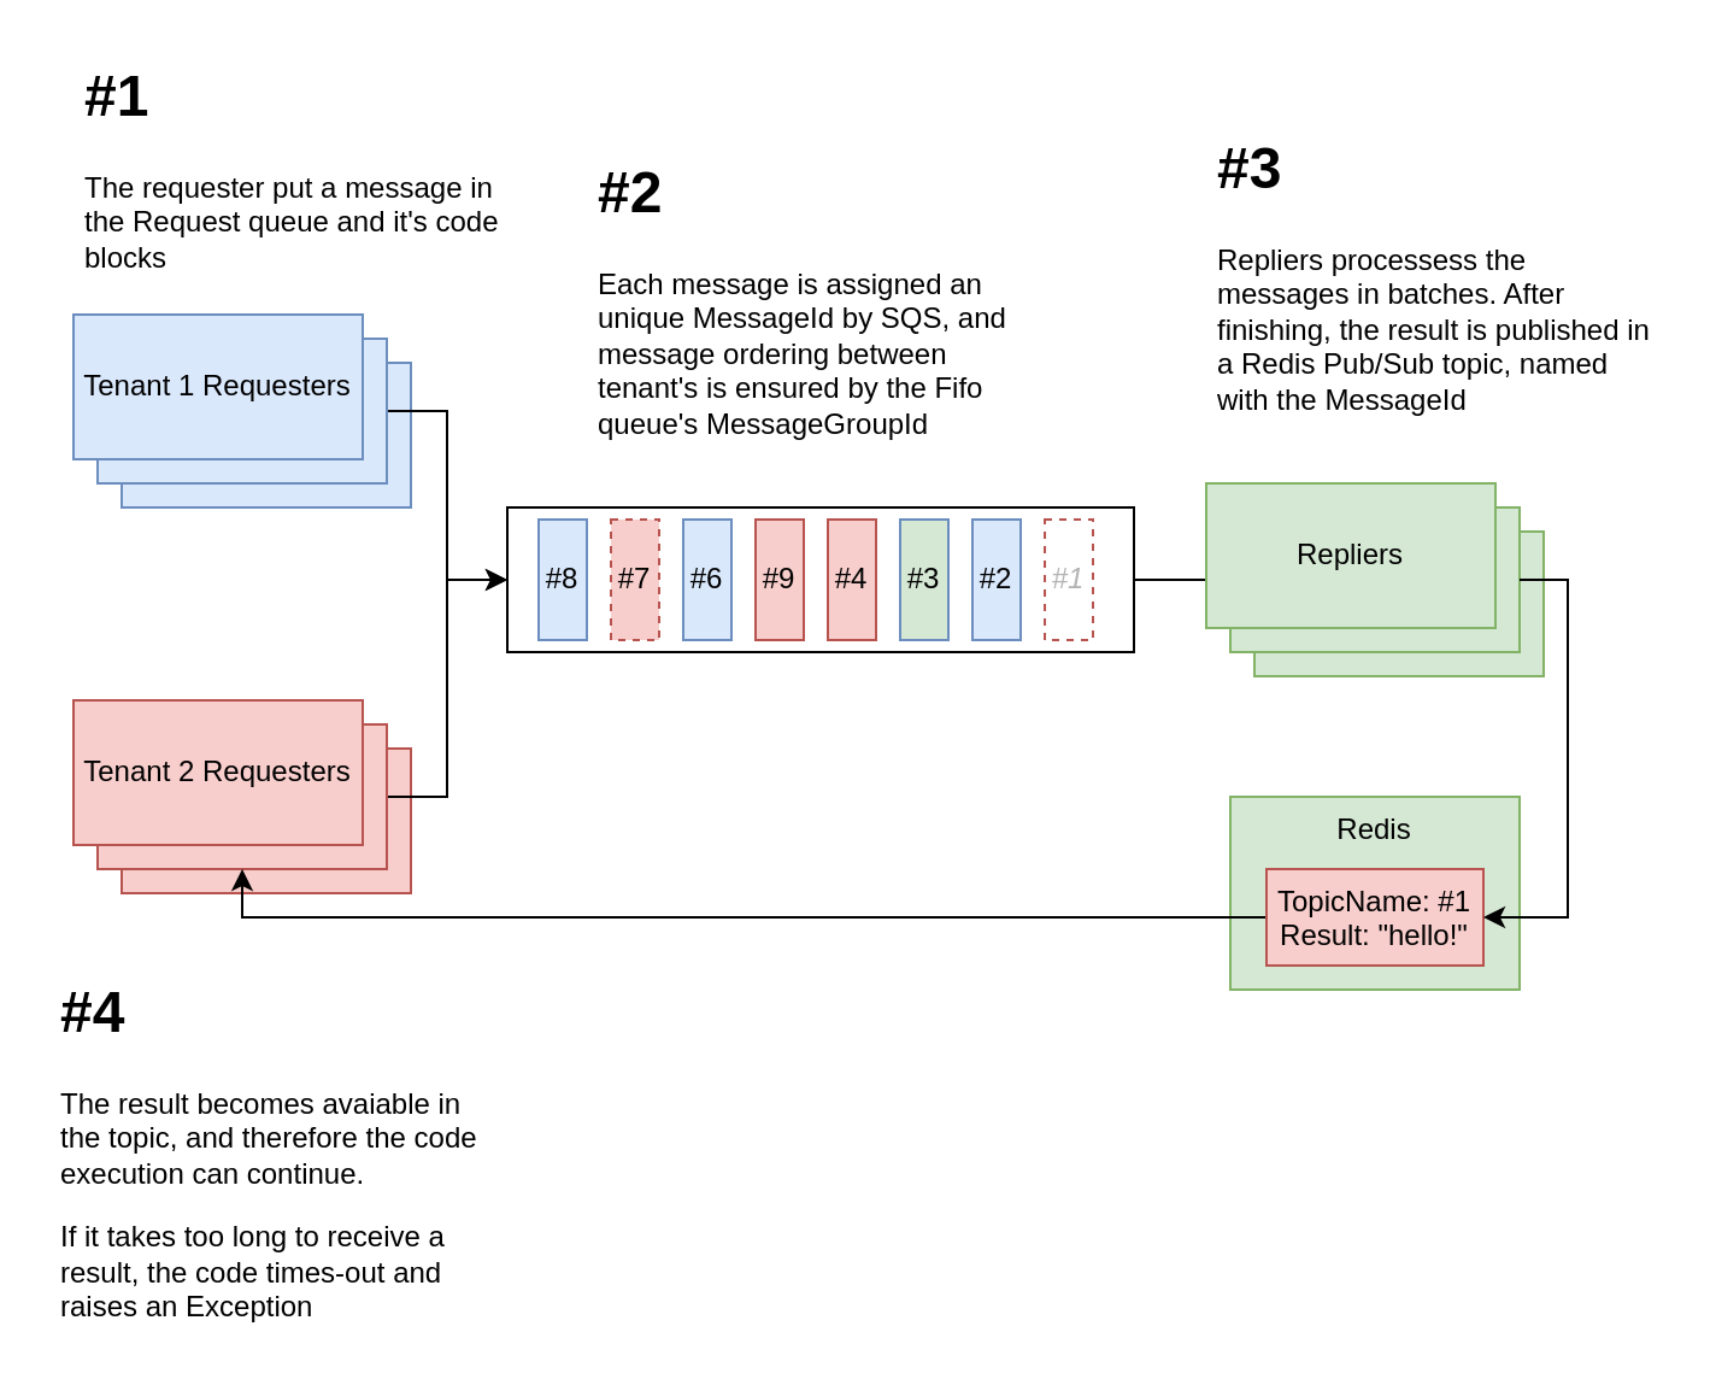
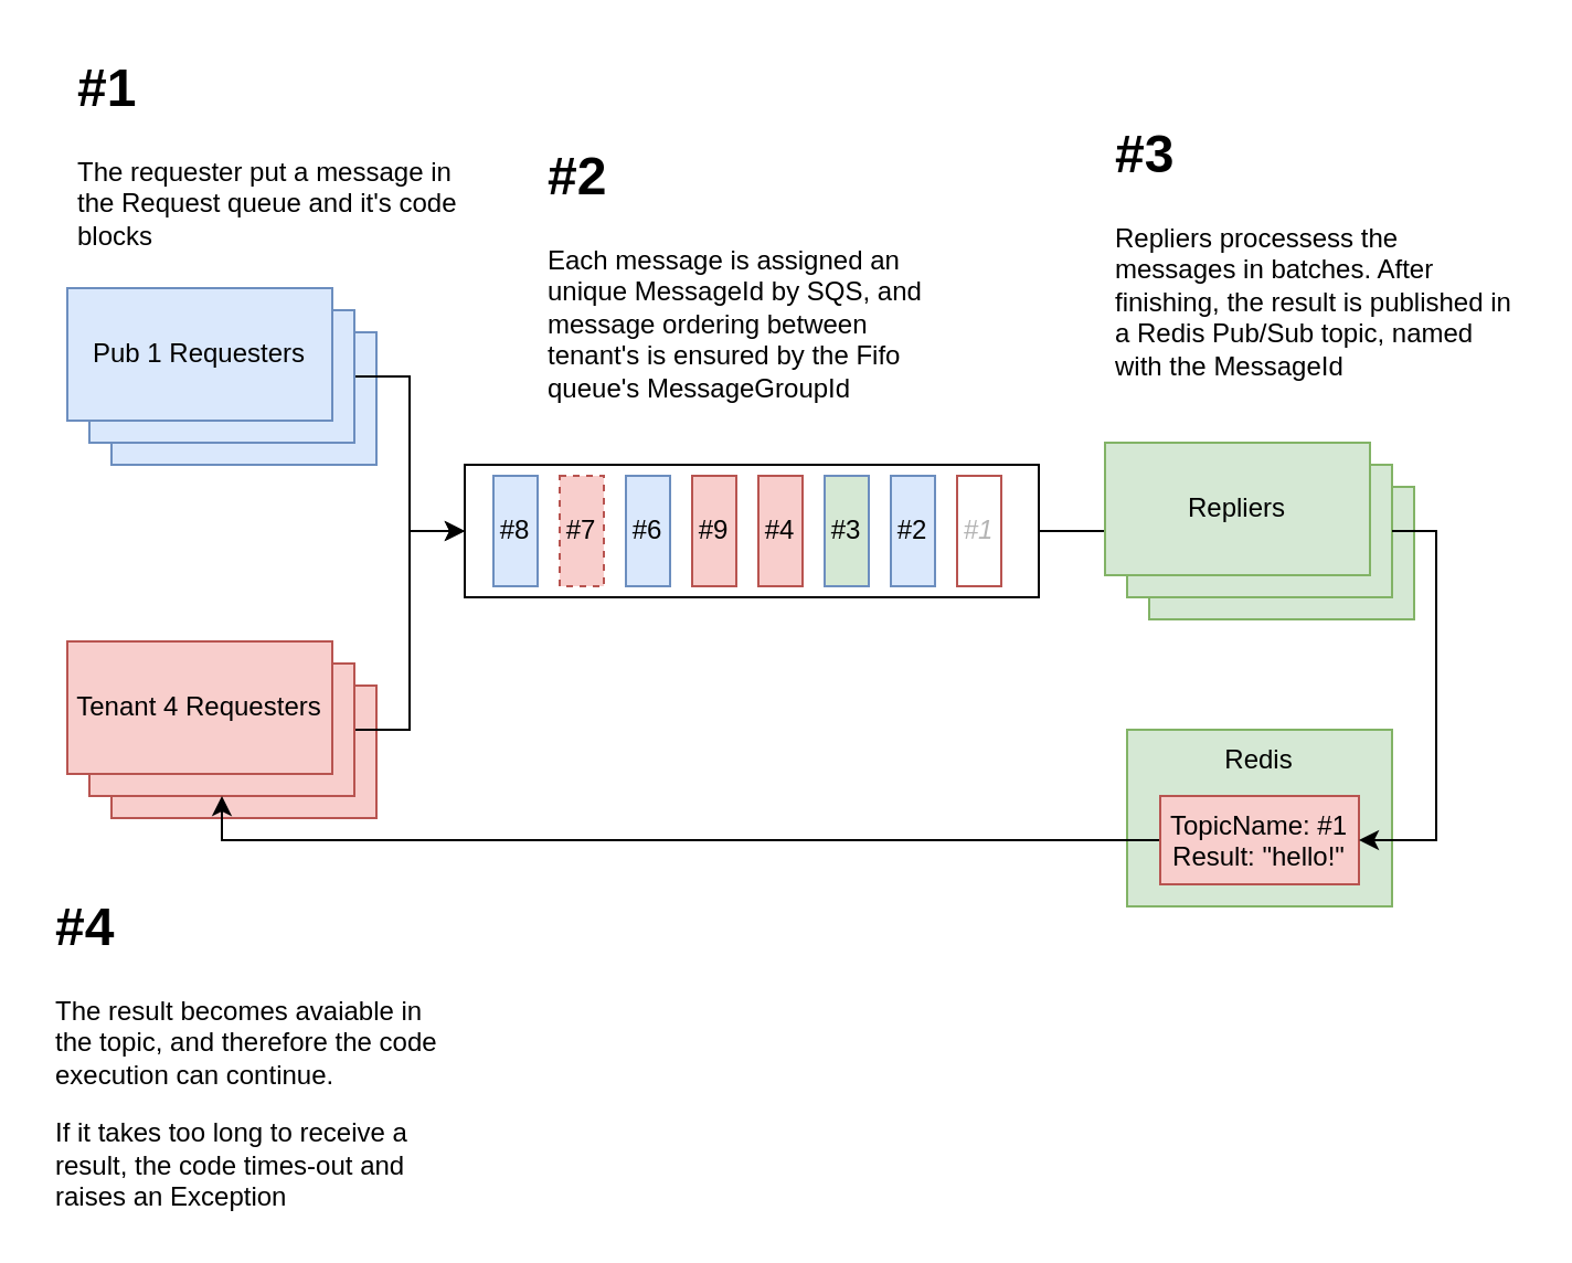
  <mxCell id="0" />
  <mxCell id="1" parent="0" />
  <mxCell id="2" value="Requester" style="rounded=0;whiteSpace=wrap;html=1;fillColor=#dae8fc;strokeColor=#6c8ebf;" vertex="1" parent="1"><mxGeometry x="50" y="150" width="120" height="60" as="geometry" /></mxCell>
  <mxCell id="3" value="Replier" style="rounded=0;whiteSpace=wrap;html=1;fillColor=#d5e8d4;strokeColor=#82b366;" vertex="1" parent="1"><mxGeometry x="520" y="220" width="120" height="60" as="geometry" /></mxCell>
  <mxCell id="4" style="edgeStyle=orthogonalEdgeStyle;rounded=0;orthogonalLoop=1;jettySize=auto;html=1;exitX=1;exitY=0.5;exitDx=0;exitDy=0;entryX=0;entryY=0.5;entryDx=0;entryDy=0;" edge="1" parent="1" source="5" target="13"><mxGeometry relative="1" as="geometry" /></mxCell>
  <mxCell id="5" value="Requester" style="rounded=0;whiteSpace=wrap;html=1;fillColor=#dae8fc;strokeColor=#6c8ebf;" vertex="1" parent="1"><mxGeometry x="40" y="140" width="120" height="60" as="geometry" /></mxCell>
- <mxCell id="6" value="Tenant 1 Requesters" style="rounded=0;whiteSpace=wrap;html=1;fillColor=#dae8fc;strokeColor=#6c8ebf;" vertex="1" parent="1"><mxGeometry x="30" y="130" width="120" height="60" as="geometry" /></mxCell>
+ <mxCell id="6" value="Pub 1 Requesters" style="rounded=0;whiteSpace=wrap;html=1;fillColor=#dae8fc;strokeColor=#6c8ebf;" vertex="1" parent="1"><mxGeometry x="30" y="130" width="120" height="60" as="geometry" /></mxCell>
  <mxCell id="7" value="Requester" style="rounded=0;whiteSpace=wrap;html=1;fillColor=#f8cecc;strokeColor=#b85450;" vertex="1" parent="1"><mxGeometry x="50" y="310" width="120" height="60" as="geometry" /></mxCell>
  <mxCell id="8" style="edgeStyle=orthogonalEdgeStyle;rounded=0;orthogonalLoop=1;jettySize=auto;html=1;entryX=0;entryY=0.5;entryDx=0;entryDy=0;" edge="1" parent="1" source="9" target="13"><mxGeometry relative="1" as="geometry" /></mxCell>
  <mxCell id="9" value="Requester" style="rounded=0;whiteSpace=wrap;html=1;fillColor=#f8cecc;strokeColor=#b85450;" vertex="1" parent="1"><mxGeometry x="40" y="300" width="120" height="60" as="geometry" /></mxCell>
- <mxCell id="10" value="Tenant 2 Requesters" style="rounded=0;whiteSpace=wrap;html=1;fillColor=#f8cecc;strokeColor=#b85450;" vertex="1" parent="1"><mxGeometry x="30" y="290" width="120" height="60" as="geometry" /></mxCell>
+ <mxCell id="10" value="Tenant 4 Requesters" style="rounded=0;whiteSpace=wrap;html=1;fillColor=#f8cecc;strokeColor=#b85450;" vertex="1" parent="1"><mxGeometry x="30" y="290" width="120" height="60" as="geometry" /></mxCell>
  <mxCell id="11" value="Replier" style="rounded=0;whiteSpace=wrap;html=1;fillColor=#d5e8d4;strokeColor=#82b366;" vertex="1" parent="1"><mxGeometry x="510" y="210" width="120" height="60" as="geometry" /></mxCell>
  <mxCell id="12" style="edgeStyle=orthogonalEdgeStyle;rounded=0;orthogonalLoop=1;jettySize=auto;html=1;entryX=0;entryY=0.5;entryDx=0;entryDy=0;" edge="1" parent="1" source="13" target="11"><mxGeometry relative="1" as="geometry" /></mxCell>
  <mxCell id="13" value="" style="rounded=0;whiteSpace=wrap;html=1;" vertex="1" parent="1"><mxGeometry x="210" y="210" width="260" height="60" as="geometry" /></mxCell>
  <mxCell id="14" value="#8" style="rounded=0;whiteSpace=wrap;html=1;fillColor=#dae8fc;strokeColor=#6c8ebf;" vertex="1" parent="1"><mxGeometry x="223" y="215" width="20" height="50" as="geometry" /></mxCell>
  <mxCell id="15" value="#7" style="rounded=0;whiteSpace=wrap;html=1;fillColor=#f8cecc;strokeColor=#b85450;dashed=1;" vertex="1" parent="1"><mxGeometry x="253" y="215" width="20" height="50" as="geometry" /></mxCell>
  <mxCell id="16" value="#6" style="rounded=0;whiteSpace=wrap;html=1;fillColor=#dae8fc;strokeColor=#6c8ebf;" vertex="1" parent="1"><mxGeometry x="283" y="215" width="20" height="50" as="geometry" /></mxCell>
  <mxCell id="17" value="#9" style="rounded=0;whiteSpace=wrap;html=1;fillColor=#f8cecc;strokeColor=#b85450;" vertex="1" parent="1"><mxGeometry x="313" y="215" width="20" height="50" as="geometry" /></mxCell>
  <mxCell id="18" value="#4" style="rounded=0;whiteSpace=wrap;html=1;fillColor=#f8cecc;strokeColor=#b85450;" vertex="1" parent="1"><mxGeometry x="343" y="215" width="20" height="50" as="geometry" /></mxCell>
  <mxCell id="19" value="#3" style="rounded=0;whiteSpace=wrap;html=1;fillColor=#d5e8d4;strokeColor=#6c8ebf;" vertex="1" parent="1"><mxGeometry x="373" y="215" width="20" height="50" as="geometry" /></mxCell>
  <mxCell id="20" value="#2" style="rounded=0;whiteSpace=wrap;html=1;fillColor=#dae8fc;strokeColor=#6c8ebf;" vertex="1" parent="1"><mxGeometry x="403" y="215" width="20" height="50" as="geometry" /></mxCell>
- <mxCell id="21" value="#1" style="rounded=0;whiteSpace=wrap;html=1;fillColor=none;strokeColor=#b85450;dashed=1;fontStyle=2;fontColor=#B3B3B3;" vertex="1" parent="1"><mxGeometry x="433" y="215" width="20" height="50" as="geometry" /></mxCell>
+ <mxCell id="21" value="#1" style="rounded=0;whiteSpace=wrap;html=1;fillColor=none;strokeColor=#b85450;dashed=0;fontStyle=2;fontColor=#B3B3B3;" vertex="1" parent="1"><mxGeometry x="433" y="215" width="20" height="50" as="geometry" /></mxCell>
  <mxCell id="22" value="&lt;h1&gt;#1&lt;/h1&gt;&lt;p&gt;The requester put a message in the Request queue and it's code blocks&lt;/p&gt;" style="text;html=1;strokeColor=none;fillColor=none;spacing=5;spacingTop=-20;whiteSpace=wrap;overflow=hidden;rounded=0;labelBackgroundColor=default;" vertex="1" parent="1"><mxGeometry x="30" y="20" width="190" height="100" as="geometry" /></mxCell>
  <mxCell id="23" value="&lt;h1&gt;#2&lt;/h1&gt;&lt;p&gt;Each message is assigned an unique MessageId by SQS, and message ordering between tenant's is ensured by the Fifo queue's MessageGroupId&lt;/p&gt;" style="text;html=1;strokeColor=none;fillColor=none;spacing=5;spacingTop=-20;whiteSpace=wrap;overflow=hidden;rounded=0;labelBackgroundColor=default;" vertex="1" parent="1"><mxGeometry x="243" y="60" width="190" height="140" as="geometry" /></mxCell>
  <mxCell id="24" value="Repliers" style="rounded=0;whiteSpace=wrap;html=1;fillColor=#d5e8d4;strokeColor=#82b366;" vertex="1" parent="1"><mxGeometry x="500" y="200" width="120" height="60" as="geometry" /></mxCell>
  <mxCell id="25" value="&lt;h1&gt;#3&lt;/h1&gt;&lt;p&gt;Repliers processess the messages in batches. After finishing, the result is published in a Redis Pub/Sub topic, named with the MessageId&lt;/p&gt;" style="text;html=1;strokeColor=none;fillColor=none;spacing=5;spacingTop=-20;whiteSpace=wrap;overflow=hidden;rounded=0;labelBackgroundColor=default;" vertex="1" parent="1"><mxGeometry x="500" y="50" width="190" height="130" as="geometry" /></mxCell>
  <mxCell id="26" value="Redis" style="rounded=0;whiteSpace=wrap;html=1;verticalAlign=top;fillColor=#d5e8d4;strokeColor=#82b366;" vertex="1" parent="1"><mxGeometry x="510" y="330" width="120" height="80" as="geometry" /></mxCell>
  <mxCell id="27" style="edgeStyle=orthogonalEdgeStyle;rounded=0;orthogonalLoop=1;jettySize=auto;html=1;entryX=0.5;entryY=1;entryDx=0;entryDy=0;" edge="1" parent="1" source="28" target="9"><mxGeometry relative="1" as="geometry" /></mxCell>
  <mxCell id="28" value="TopicName: #1&lt;br&gt;Result: &quot;hello!&quot;" style="rounded=0;whiteSpace=wrap;html=1;verticalAlign=top;fillColor=#f8cecc;strokeColor=#b85450;" vertex="1" parent="1"><mxGeometry x="525" y="360" width="90" height="40" as="geometry" /></mxCell>
  <mxCell id="29" style="edgeStyle=orthogonalEdgeStyle;rounded=0;orthogonalLoop=1;jettySize=auto;html=1;entryX=1;entryY=0.5;entryDx=0;entryDy=0;" edge="1" parent="1" source="11" target="28"><mxGeometry relative="1" as="geometry"><Array as="points"><mxPoint x="650" y="240" /><mxPoint x="650" y="380" /></Array></mxGeometry></mxCell>
  <mxCell id="30" value="&lt;h1&gt;#4&lt;/h1&gt;&lt;p&gt;The result becomes avaiable in the topic, and therefore the code execution can continue.&lt;/p&gt;&lt;p&gt;If it takes too long to receive a result, the code times-out and raises an Exception&lt;/p&gt;" style="text;html=1;strokeColor=none;fillColor=none;spacing=5;spacingTop=-20;whiteSpace=wrap;overflow=hidden;rounded=0;labelBackgroundColor=default;" vertex="1" parent="1"><mxGeometry x="20" y="400" width="190" height="150" as="geometry" /></mxCell>
